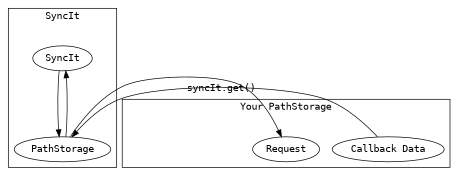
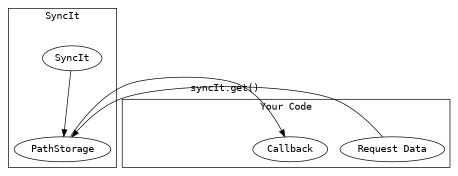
  digraph {
    fontname="DejaVu Sans Mono"
    node [fontname="DejaVu Sans Mono"]
    edge [fontname="DejaVu Sans Mono"]
-   n1 [label="Callback Data" rank=1]
-   n2 [label=Request]
+   n1 [label="Request Data" rank=1]
+   n2 [label=Callback]
    n3 [label="Event Handler" style=invis]
    SyncIt
    PathStorage
    subgraph cluster_1 {
-     label="Your PathStorage"
+     label="Your Code"
      n1
      n2
      n3
    }
    subgraph cluster_2 {
      label=SyncIt
      SyncIt
      PathStorage
    }
    n1 -> PathStorage [label="syncIt.get()"]
    SyncIt -> n3 [style=invis]
    SyncIt -> PathStorage
    PathStorage -> n2
-   PathStorage -> SyncIt
  }
